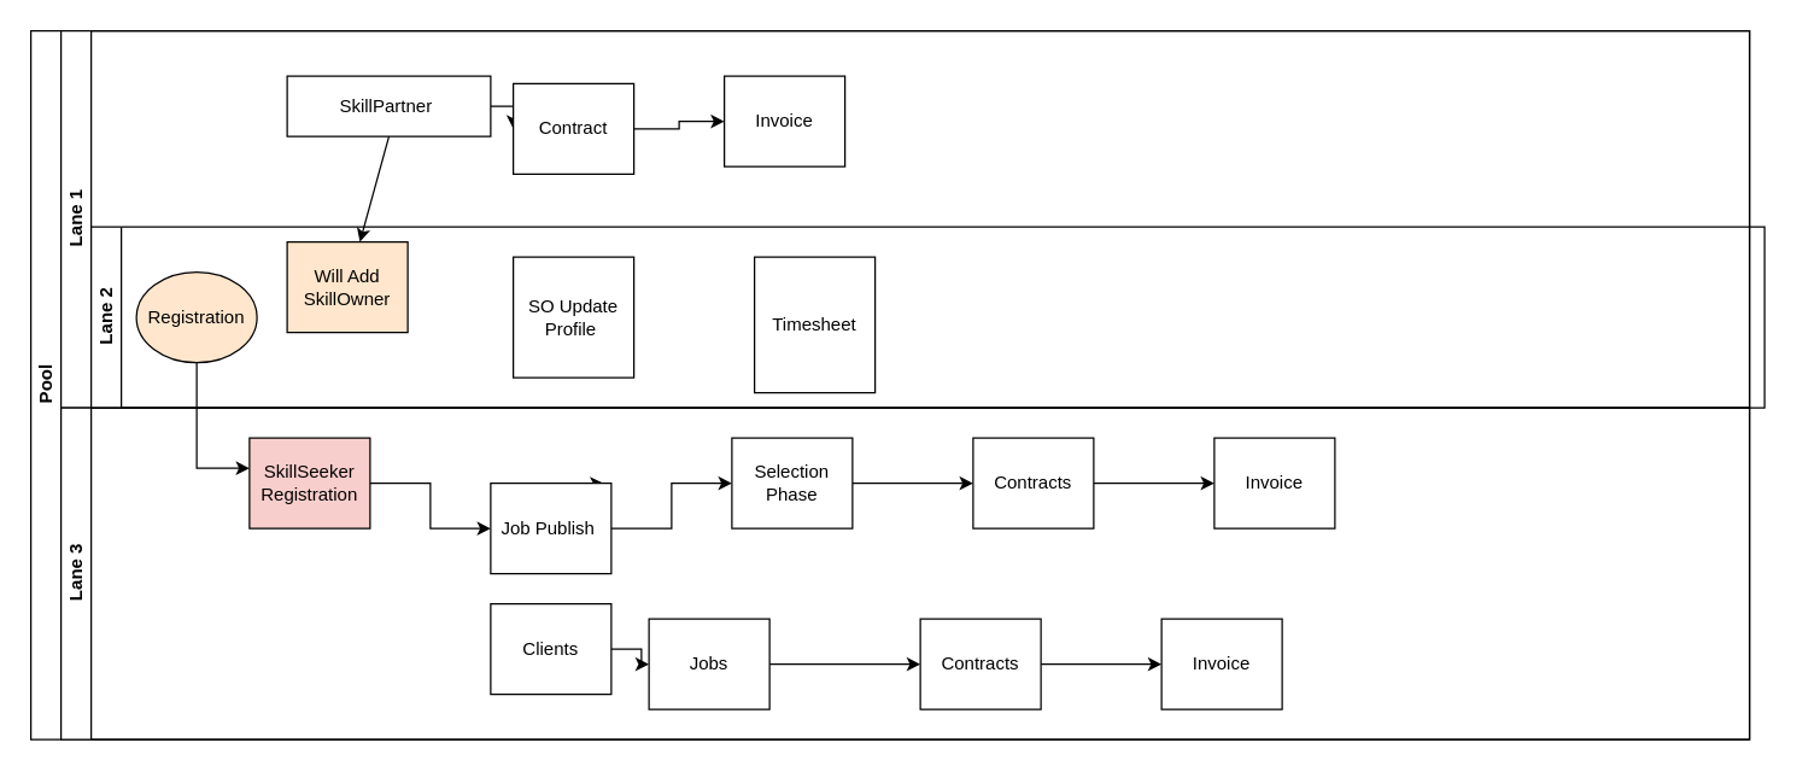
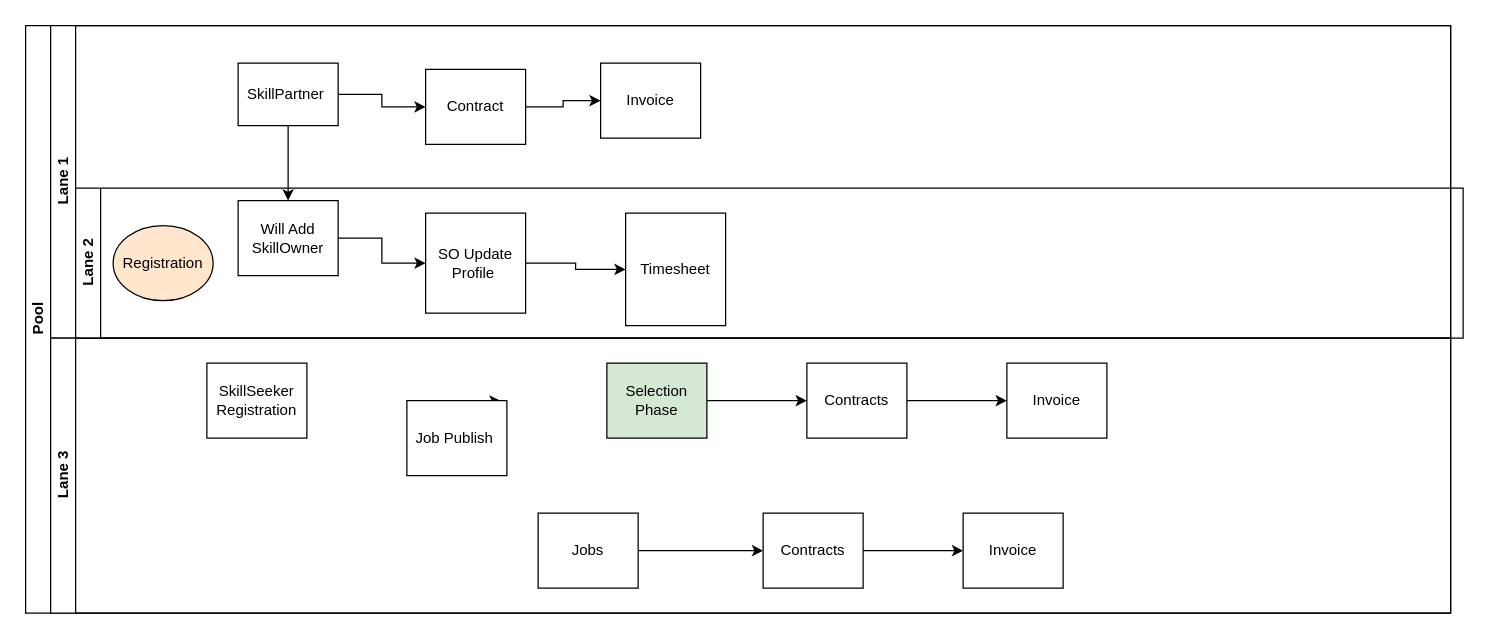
  <mxCell id="0" />
  <mxCell id="1" parent="0" />
  <mxCell id="2" value="Pool" style="swimlane;html=1;childLayout=stackLayout;resizeParent=1;resizeParentMax=0;horizontal=0;startSize=20;horizontalStack=0;" parent="1" vertex="1"><mxGeometry x="20" y="20" width="1140" height="470" as="geometry" /></mxCell>
  <mxCell id="3" value="Lane 1" style="swimlane;html=1;startSize=20;horizontal=0;" parent="2" vertex="1"><mxGeometry x="20" width="1120" height="250" as="geometry" /></mxCell>
  <mxCell id="4" style="edgeStyle=orthogonalEdgeStyle;rounded=0;orthogonalLoop=1;jettySize=auto;html=1;exitX=1;exitY=0.5;exitDx=0;exitDy=0;entryX=0;entryY=0.5;entryDx=0;entryDy=0;" edge="1" parent="3" source="5" target="7"><mxGeometry relative="1" as="geometry" /></mxCell>
- <mxCell id="5" value="SkillPartner&amp;nbsp;" style="rounded=0;whiteSpace=wrap;html=1;fontFamily=Helvetica;fontSize=12;fontColor=#000000;align=center;" parent="3" vertex="1"><mxGeometry x="150" y="30" width="135" height="40" as="geometry" /></mxCell>
+ <mxCell id="5" value="SkillPartner&amp;nbsp;" style="rounded=0;whiteSpace=wrap;html=1;fontFamily=Helvetica;fontSize=12;fontColor=#000000;align=center;" parent="3" vertex="1"><mxGeometry x="150" y="30" width="80" height="50" as="geometry" /></mxCell>
  <mxCell id="6" value="" style="edgeStyle=orthogonalEdgeStyle;rounded=0;orthogonalLoop=1;jettySize=auto;html=1;" edge="1" parent="3" source="7" target="15"><mxGeometry relative="1" as="geometry" /></mxCell>
  <mxCell id="7" value="Contract" style="rounded=0;whiteSpace=wrap;html=1;fontFamily=Helvetica;fontSize=12;fontColor=#000000;align=center;" parent="3" vertex="1"><mxGeometry x="300" y="35" width="80" height="60" as="geometry" /></mxCell>
  <mxCell id="8" value="Lane 2" style="swimlane;html=1;startSize=20;horizontal=0;" parent="3" vertex="1"><mxGeometry x="20" y="130" width="1110" height="120" as="geometry" /></mxCell>
- <mxCell id="10" value="Will Add SkillOwner" style="rounded=0;whiteSpace=wrap;html=1;fontFamily=Helvetica;fontSize=12;fontColor=#000000;align=center;fillColor=#ffe6cc;" parent="8" vertex="1"><mxGeometry x="130" y="10" width="80" height="60" as="geometry" /></mxCell>
+ <mxCell id="9" value="" style="edgeStyle=orthogonalEdgeStyle;rounded=0;orthogonalLoop=1;jettySize=auto;html=1;endArrow=classic;endFill=1;entryX=0;entryY=0.5;entryDx=0;entryDy=0;" parent="8" source="10" target="12" edge="1"><mxGeometry relative="1" as="geometry"><mxPoint x="260" y="60" as="targetPoint" /></mxGeometry></mxCell>
+ <mxCell id="10" value="Will Add SkillOwner" style="rounded=0;whiteSpace=wrap;html=1;fontFamily=Helvetica;fontSize=12;fontColor=#000000;align=center;" parent="8" vertex="1"><mxGeometry x="130" y="10" width="80" height="60" as="geometry" /></mxCell>
+ <mxCell id="11" value="" style="edgeStyle=orthogonalEdgeStyle;rounded=0;orthogonalLoop=1;jettySize=auto;html=1;" edge="1" parent="8" source="12" target="13"><mxGeometry relative="1" as="geometry" /></mxCell>
  <mxCell id="12" value="SO Update Profile&amp;nbsp;" style="rounded=0;whiteSpace=wrap;html=1;fontFamily=Helvetica;fontSize=12;fontColor=#000000;align=center;" vertex="1" parent="8"><mxGeometry x="280" y="20" width="80" height="80" as="geometry" /></mxCell>
  <mxCell id="13" value="Timesheet" style="rounded=0;whiteSpace=wrap;html=1;fontFamily=Helvetica;fontSize=12;fontColor=#000000;align=center;" vertex="1" parent="8"><mxGeometry x="440" y="20" width="80" height="90" as="geometry" /></mxCell>
  <mxCell id="14" value="Registration" style="ellipse;whiteSpace=wrap;html=1;fillColor=#ffe6cc;" parent="8" vertex="1"><mxGeometry x="30" y="30" width="80" height="60" as="geometry" /></mxCell>
  <mxCell id="15" value="Invoice" style="rounded=0;whiteSpace=wrap;html=1;fontFamily=Helvetica;fontSize=12;fontColor=#000000;align=center;" vertex="1" parent="3"><mxGeometry x="440" y="30" width="80" height="60" as="geometry" /></mxCell>
  <mxCell id="16" value="" style="endArrow=classic;html=1;rounded=0;exitX=0.5;exitY=1;exitDx=0;exitDy=0;" edge="1" parent="3" source="5" target="10"><mxGeometry width="50" height="50" relative="1" as="geometry"><mxPoint x="200" y="80" as="sourcePoint" /><mxPoint x="320" y="90" as="targetPoint" /></mxGeometry></mxCell>
  <mxCell id="17" value="Lane 3" style="swimlane;html=1;startSize=20;horizontal=0;" parent="2" vertex="1"><mxGeometry x="20" y="250" width="1120" height="220" as="geometry" /></mxCell>
  <mxCell id="18" value="" style="edgeStyle=orthogonalEdgeStyle;rounded=0;orthogonalLoop=1;jettySize=auto;html=1;endArrow=classic;endFill=1;" parent="17" edge="1"><mxGeometry relative="1" as="geometry"><mxPoint x="320" y="50" as="sourcePoint" /><mxPoint x="360" y="50" as="targetPoint" /></mxGeometry></mxCell>
- <mxCell id="19" value="" style="edgeStyle=orthogonalEdgeStyle;rounded=0;orthogonalLoop=1;jettySize=auto;html=1;" edge="1" parent="17" source="20" target="22"><mxGeometry relative="1" as="geometry" /></mxCell>
- <mxCell id="20" value="SkillSeeker Registration" style="rounded=0;whiteSpace=wrap;html=1;fontFamily=Helvetica;fontSize=12;fontColor=#000000;align=center;fillColor=#f8cecc;" vertex="1" parent="17"><mxGeometry x="125" y="20" width="80" height="60" as="geometry" /></mxCell>
- <mxCell id="21" value="" style="edgeStyle=orthogonalEdgeStyle;rounded=0;orthogonalLoop=1;jettySize=auto;html=1;" edge="1" parent="17" source="22" target="24"><mxGeometry relative="1" as="geometry" /></mxCell>
+ <mxCell id="20" value="SkillSeeker Registration" style="rounded=0;whiteSpace=wrap;html=1;fontFamily=Helvetica;fontSize=12;fontColor=#000000;align=center;" vertex="1" parent="17"><mxGeometry x="125" y="20" width="80" height="60" as="geometry" /></mxCell>
  <mxCell id="22" value="Job Publish&amp;nbsp;" style="rounded=0;whiteSpace=wrap;html=1;fontFamily=Helvetica;fontSize=12;fontColor=#000000;align=center;" vertex="1" parent="17"><mxGeometry x="285" y="50" width="80" height="60" as="geometry" /></mxCell>
  <mxCell id="23" value="" style="edgeStyle=orthogonalEdgeStyle;rounded=0;orthogonalLoop=1;jettySize=auto;html=1;" edge="1" parent="17" source="24" target="26"><mxGeometry relative="1" as="geometry" /></mxCell>
- <mxCell id="24" value="Selection Phase" style="rounded=0;whiteSpace=wrap;html=1;fontFamily=Helvetica;fontSize=12;fontColor=#000000;align=center;" vertex="1" parent="17"><mxGeometry x="445" y="20" width="80" height="60" as="geometry" /></mxCell>
+ <mxCell id="24" value="Selection Phase" style="rounded=0;whiteSpace=wrap;html=1;fontFamily=Helvetica;fontSize=12;fontColor=#000000;align=center;fillColor=#d5e8d4;" vertex="1" parent="17"><mxGeometry x="445" y="20" width="80" height="60" as="geometry" /></mxCell>
  <mxCell id="25" value="" style="edgeStyle=orthogonalEdgeStyle;rounded=0;orthogonalLoop=1;jettySize=auto;html=1;" edge="1" parent="17" source="26" target="27"><mxGeometry relative="1" as="geometry" /></mxCell>
  <mxCell id="26" value="Contracts" style="rounded=0;whiteSpace=wrap;html=1;fontFamily=Helvetica;fontSize=12;fontColor=#000000;align=center;" vertex="1" parent="17"><mxGeometry x="605" y="20" width="80" height="60" as="geometry" /></mxCell>
  <mxCell id="27" value="Invoice" style="rounded=0;whiteSpace=wrap;html=1;fontFamily=Helvetica;fontSize=12;fontColor=#000000;align=center;" vertex="1" parent="17"><mxGeometry x="765" y="20" width="80" height="60" as="geometry" /></mxCell>
- <mxCell id="28" value="Clients" style="rounded=0;whiteSpace=wrap;html=1;fontFamily=Helvetica;fontSize=12;fontColor=#000000;align=center;" vertex="1" parent="17"><mxGeometry x="285" y="130" width="80" height="60" as="geometry" /></mxCell>
  <mxCell id="29" value="" style="edgeStyle=orthogonalEdgeStyle;rounded=0;orthogonalLoop=1;jettySize=auto;html=1;" edge="1" parent="17" source="30" target="33"><mxGeometry relative="1" as="geometry" /></mxCell>
  <mxCell id="30" value="Jobs" style="rounded=0;whiteSpace=wrap;html=1;fontFamily=Helvetica;fontSize=12;fontColor=#000000;align=center;" vertex="1" parent="17"><mxGeometry x="390" y="140" width="80" height="60" as="geometry" /></mxCell>
- <mxCell id="31" value="" style="edgeStyle=orthogonalEdgeStyle;rounded=0;orthogonalLoop=1;jettySize=auto;html=1;" edge="1" parent="17" source="28" target="30"><mxGeometry relative="1" as="geometry" /></mxCell>
  <mxCell id="32" value="" style="edgeStyle=orthogonalEdgeStyle;rounded=0;orthogonalLoop=1;jettySize=auto;html=1;" edge="1" parent="17" source="33" target="34"><mxGeometry relative="1" as="geometry" /></mxCell>
  <mxCell id="33" value="Contracts" style="rounded=0;whiteSpace=wrap;html=1;fontFamily=Helvetica;fontSize=12;fontColor=#000000;align=center;" vertex="1" parent="17"><mxGeometry x="570" y="140" width="80" height="60" as="geometry" /></mxCell>
  <mxCell id="34" value="Invoice" style="rounded=0;whiteSpace=wrap;html=1;fontFamily=Helvetica;fontSize=12;fontColor=#000000;align=center;" vertex="1" parent="17"><mxGeometry x="730" y="140" width="80" height="60" as="geometry" /></mxCell>
- <mxCell id="35" value="" style="edgeStyle=orthogonalEdgeStyle;rounded=0;orthogonalLoop=1;jettySize=auto;html=1;" edge="1" parent="2" source="14" target="20"><mxGeometry relative="1" as="geometry"><Array as="points"><mxPoint x="110" y="290" /></Array></mxGeometry></mxCell>
